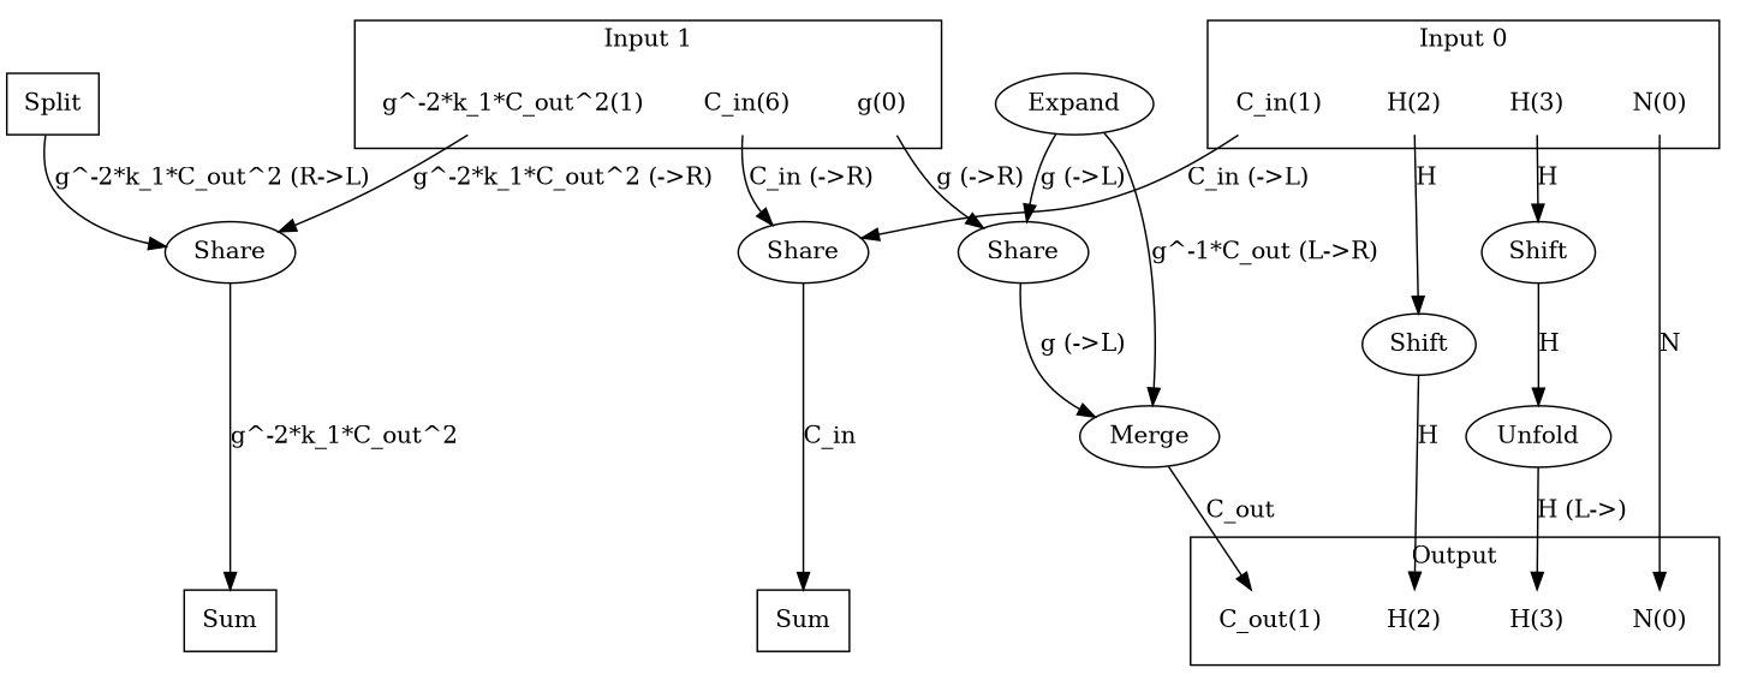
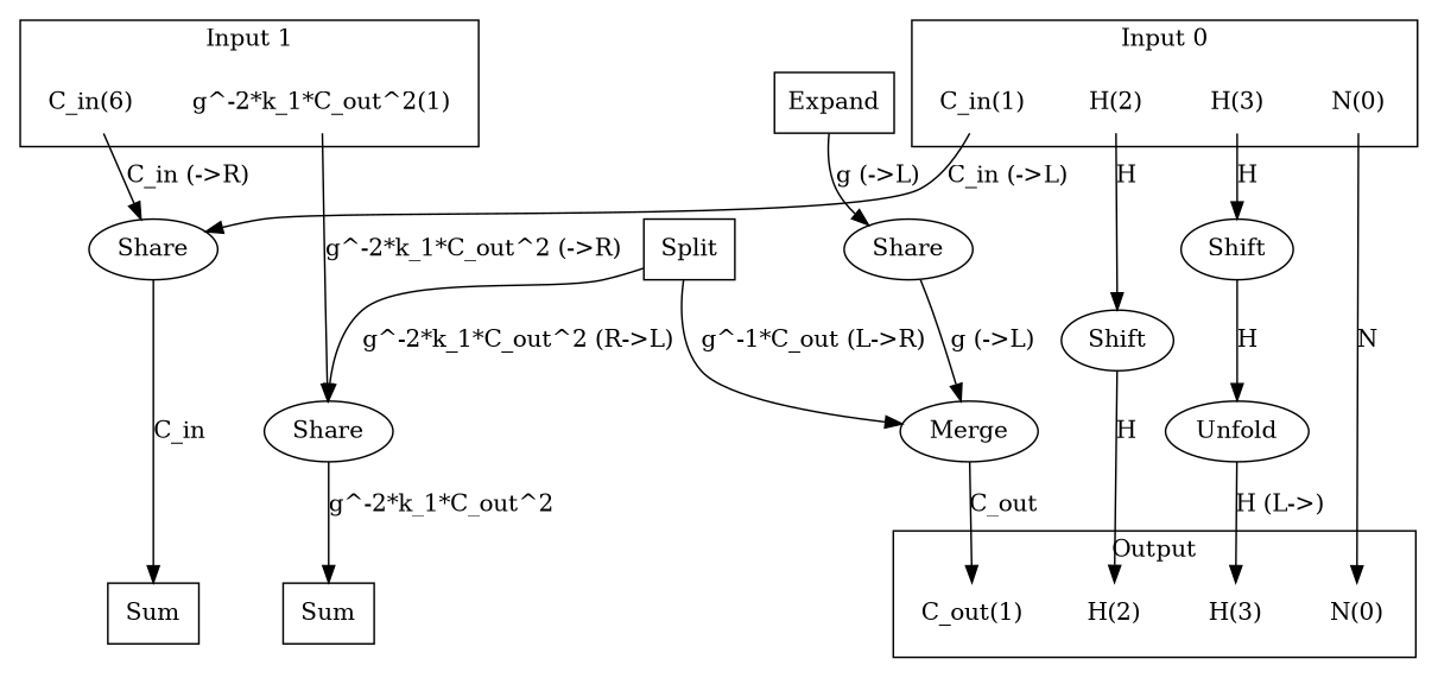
  digraph {
    newrank=true
    node [shape=none]
    n1 [label=Sum shape=box]
    n2 [label=Sum shape=box]
    n3 [label="N(0)"]
    n4 [label="C_out(1)"]
    n5 [label="H(2)"]
    n6 [label="H(3)"]
    n7 [label="N(0)"]
    n8 [label="C_in(1)"]
    n9 [label="H(2)"]
    n10 [label="H(3)"]
-   n11 [label="g(0)"]
    n12 [label="g^-2*k_1*C_out^2(1)"]
    n13 [label="C_in(6)"]
    n14 [label=Share shape=""]
    n15 [label=Shift shape=""]
    n16 [label=Shift shape=""]
    n17 [label=Share shape=""]
    n18 [label=Share shape=""]
    n19 [label=Merge shape=""]
-   n20 [label=Expand shape=""]
+   n20 [label=Expand shape=box]
    n21 [label=Unfold shape=""]
    n22 [label=Split shape=box]
    subgraph sub_1 {
      rank=same
      n1
      n2
      n3
      n4
      n5
      n6
    }
    subgraph sub_2 {
      rank=same
      n7
      n8
      n9
      n10
-     n11
      n12
      n13
    }
    subgraph cluster_3 {
      label=Output
      n3
      n4
      n5
      n6
    }
    subgraph cluster_4 {
      label="Input 0"
      n7
      n8
      n9
      n10
    }
    subgraph cluster_5 {
      label="Input 1"
-     n11
      n12
      n13
    }
    n7 -> n3 [label=N]
    n8 -> n14 [label="C_in (->L)"]
    n9 -> n15 [label=H]
    n10 -> n16 [label=H]
-   n11 -> n17 [label="g (->R)"]
    n12 -> n18 [label="g^-2*k_1*C_out^2 (->R)"]
    n13 -> n14 [label="C_in (->R)"]
    n14 -> n2 [label=C_in]
    n15 -> n5 [label=H]
    n16 -> n21 [label=H]
    n17 -> n19 [label="g (->L)"]
    n18 -> n1 [label="g^-2*k_1*C_out^2"]
    n19 -> n4 [label=C_out]
    n20 -> n17 [label="g (->L)"]
    n21 -> n6 [label="H (L->)"]
    n22 -> n18 [label="g^-2*k_1*C_out^2 (R->L)"]
-   n20 -> n19 [label="g^-1*C_out (L->R)"]
+   n22 -> n19 [label="g^-1*C_out (L->R)"]
  }
